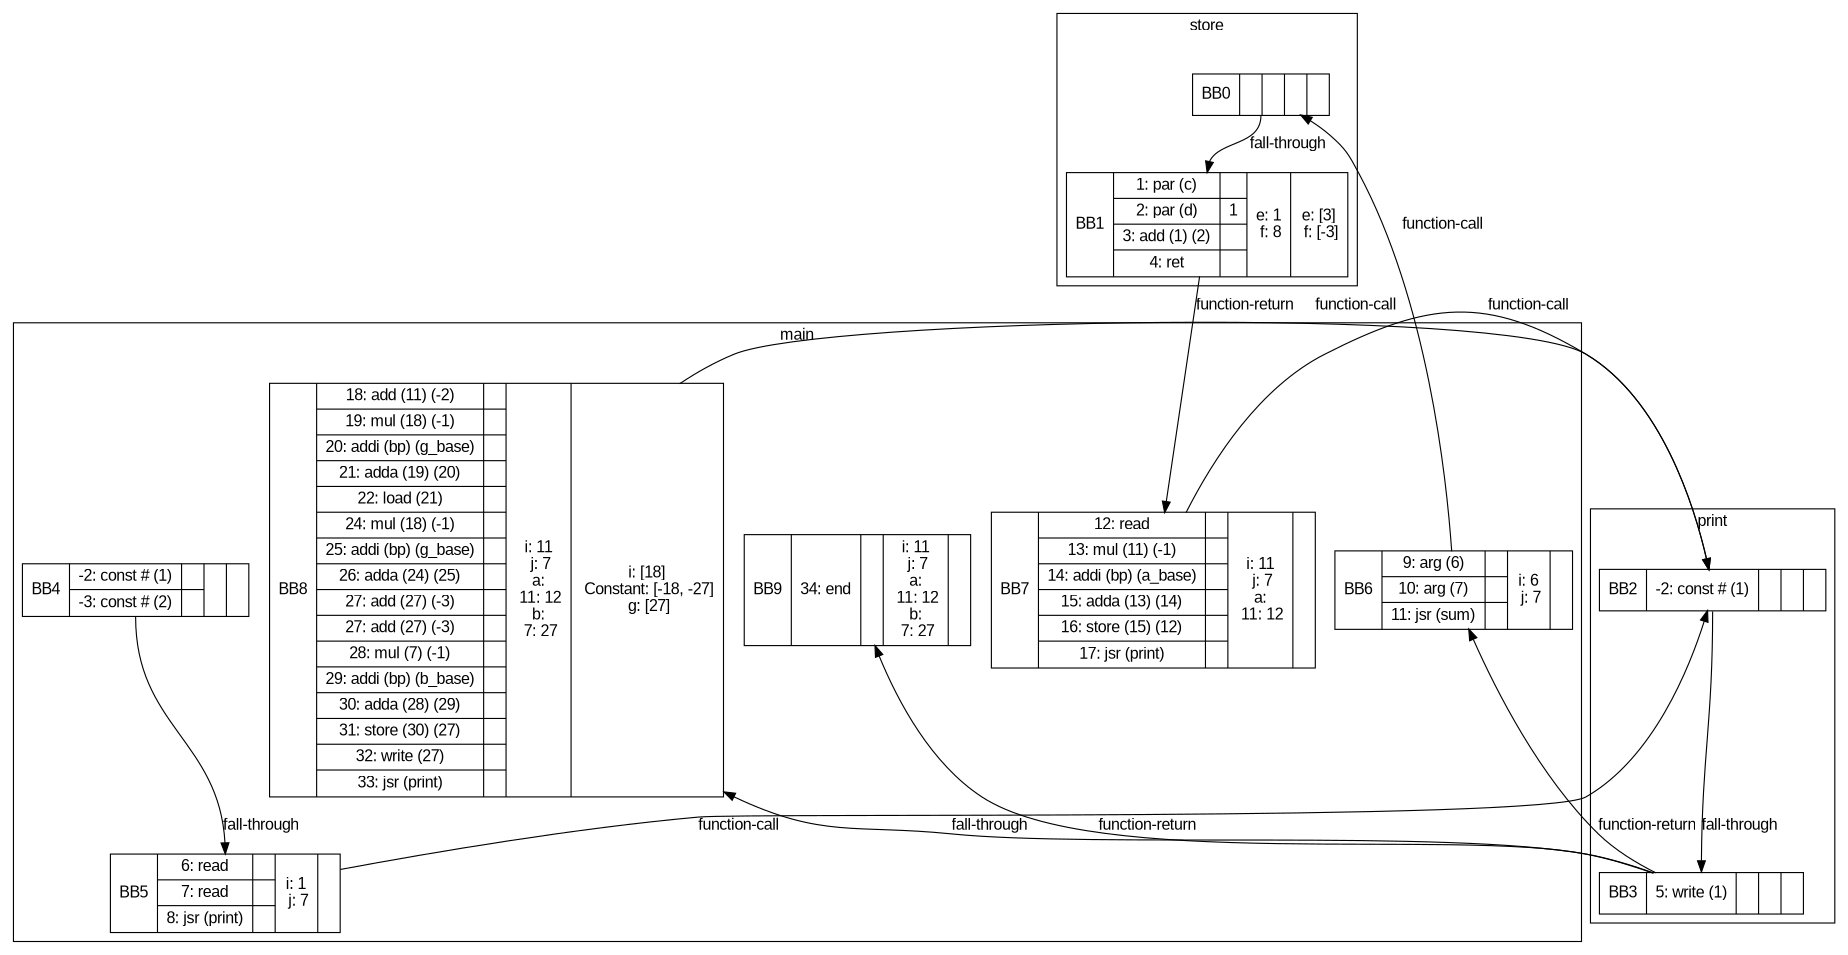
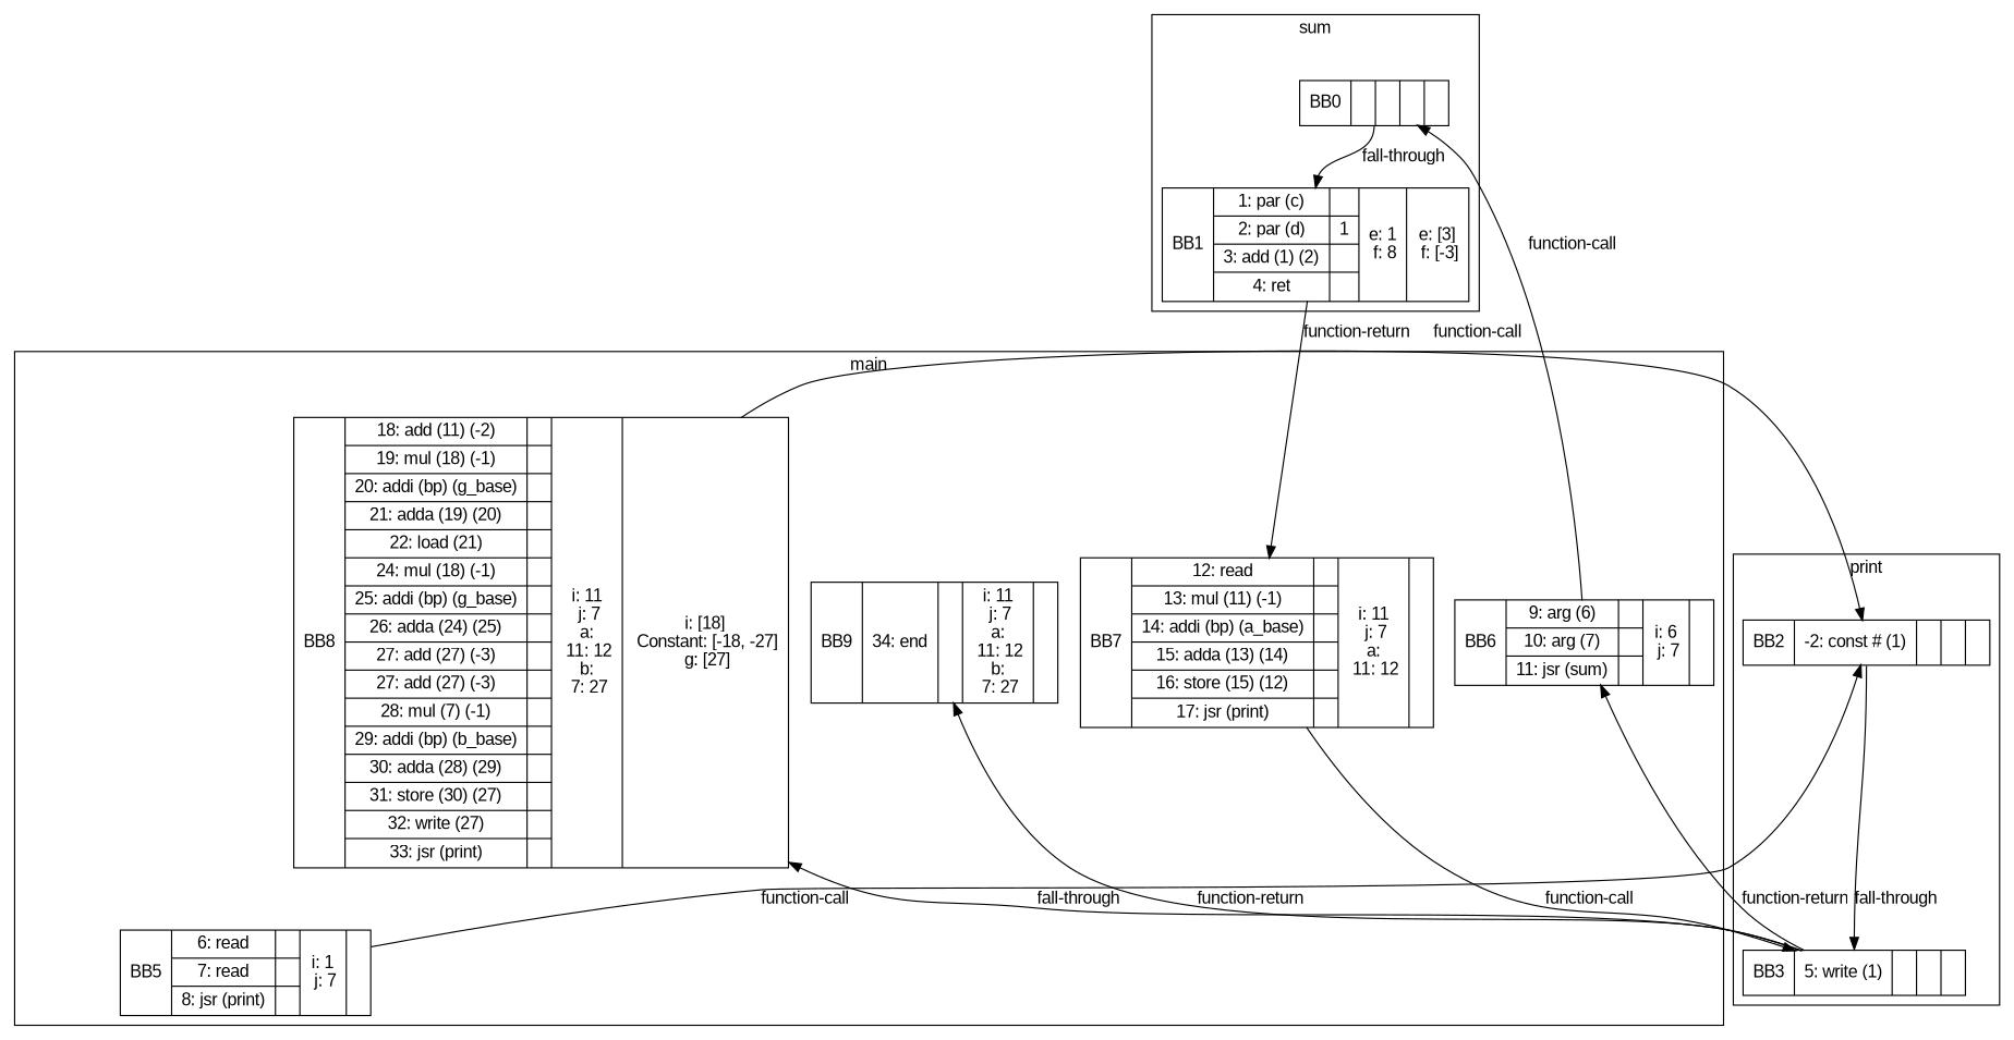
  digraph {
    fontname="Liberation Sans"
    node [fontname="Liberation Sans" shape=record]
    edge [fontname="Liberation Sans"]
    n1 [label="<b>BB0|{}|{}|{}|{}" weight=0]
    n2 [label="<b>BB1|{1: par (c) |2: par (d) |3: add (1) (2)|4: ret  }|{|1||}|{    e: 1\n    f: 8\n}|{    e: [3]\n    f: [-3]\n}" weight=1]
    n3 [label="<b>BB2|{-2: const # (1) }|{}|{}|{}" weight=2]
    n4 [label="<b>BB3|{5: write (1) }|{}|{}|{}" weight=3]
    n5 [label="<b>BB7|{12: read  |13: mul (11) (-1)|14: addi (bp) (a_base)|15: adda (13) (14)|16: store (15) (12)|17: jsr (print) }|{|||||}|{    i: 11\n    j: 7\n    a: \n      11: 12\n}|{}" weight=7]
    n6 [label="<b>BB6|{9: arg (6) |10: arg (7) |11: jsr (sum) }|{||}|{    i: 6\n    j: 7\n}|{}" weight=6]
    n7 [label="<b>BB8|{18: add (11) (-2)|19: mul (18) (-1)|20: addi (bp) (g_base)|21: adda (19) (20)|22: load (21) |24: mul (18) (-1)|25: addi (bp) (g_base)|26: adda (24) (25)|27: add (27) (-3)|27: add (27) (-3)|28: mul (7) (-1)|29: addi (bp) (b_base)|30: adda (28) (29)|31: store (30) (27)|32: write (27) |33: jsr (print) }|{|||||||||||||||}|{    i: 11\n    j: 7\n    a: \n      11: 12\n    b: \n      7: 27\n}|{    i: [18]\n    Constant: [-18, -27]\n    g: [27]\n}" weight=8]
    n8 [label="<b>BB9|{34: end  }|{}|{    i: 11\n    j: 7\n    a: \n      11: 12\n    b: \n      7: 27\n}|{}" weight=9]
-   n9 [label="<b>BB4|{-2: const # (1) |-3: const # (2) }|{|}|{}|{}" weight=4]
    n10 [label="<b>BB5|{6: read  |7: read  |8: jsr (print) }|{||}|{    i: 1\n    j: 7\n}|{}" weight=5]
    subgraph cluster_1 {
-     label=store
+     label=sum
      rankdir=LR
      n1
      n2
    }
    subgraph cluster_2 {
      label=print
      rankdir=LR
      n3
      n4
    }
    subgraph cluster_3 {
      label=main
      rankdir=LR
      n5
      n6
      n7
      n8
-     n9
      n10
    }
    n1 -> n2 [headport=n label="fall-through" tailport=s]
    n2 -> n5 [label="function-return"]
    n3 -> n4 [headport=n label="fall-through" tailport=s]
    n4 -> n6 [label="function-return"]
    n4 -> n7 [label="fall-through"]
    n4 -> n8 [label="function-return"]
-   n5 -> n3 [label="function-call"]
+   n5 -> n4 [label="function-call"]
    n6 -> n1 [label="function-call"]
    n7 -> n3 [label="function-call"]
-   n9 -> n10 [headport=n label="fall-through" tailport=s]
    n10 -> n3 [label="function-call"]
  }
